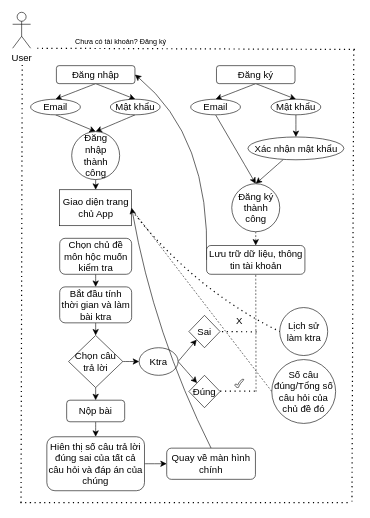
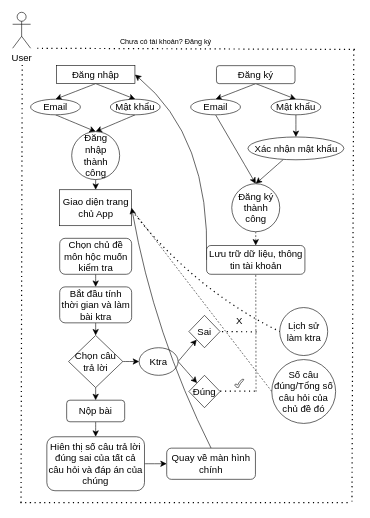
  <mxCell id="0" />
  <mxCell id="1" parent="0" />
  <mxCell id="2" value="User&lt;br&gt;" style="shape=umlActor;verticalLabelPosition=bottom;verticalAlign=top;html=1;outlineConnect=0;fontSize=16;" vertex="1" parent="1"><mxGeometry x="20" y="20" width="30" height="60" as="geometry" /></mxCell>
  <mxCell id="3" value="" style="endArrow=none;dashed=1;html=1;dashPattern=1 3;strokeWidth=2;rounded=0;fontSize=12;startSize=8;endSize=8;curved=1;" edge="1" parent="1"><mxGeometry width="50" height="50" relative="1" as="geometry"><mxPoint x="61" y="80" as="sourcePoint" /><mxPoint x="594" y="82" as="targetPoint" /></mxGeometry></mxCell>
  <mxCell id="4" value="" style="endArrow=none;dashed=1;html=1;dashPattern=1 3;strokeWidth=2;rounded=0;fontSize=12;startSize=8;endSize=8;curved=1;" edge="1" parent="1"><mxGeometry width="50" height="50" relative="1" as="geometry"><mxPoint x="36" y="108" as="sourcePoint" /><mxPoint x="34" y="842" as="targetPoint" /></mxGeometry></mxCell>
  <mxCell id="5" style="edgeStyle=none;curved=1;rounded=0;orthogonalLoop=1;jettySize=auto;html=1;exitX=0.5;exitY=1;exitDx=0;exitDy=0;entryX=0.5;entryY=0;entryDx=0;entryDy=0;fontSize=12;startSize=8;endSize=8;" edge="1" parent="1" source="7" target="23"><mxGeometry relative="1" as="geometry" /></mxCell>
  <mxCell id="6" style="edgeStyle=none;curved=1;rounded=0;orthogonalLoop=1;jettySize=auto;html=1;exitX=0.5;exitY=1;exitDx=0;exitDy=0;entryX=0.5;entryY=0;entryDx=0;entryDy=0;fontSize=12;startSize=8;endSize=8;" edge="1" parent="1" source="7" target="25"><mxGeometry relative="1" as="geometry" /></mxCell>
- <mxCell id="7" value="Đăng nhập" style="rounded=1;whiteSpace=wrap;html=1;fontSize=16;" vertex="1" parent="1"><mxGeometry x="93" y="109" width="131" height="30" as="geometry" /></mxCell>
- <mxCell id="8" value="&lt;font style=&quot;font-size: 12px;&quot;&gt;Chưa có tài khoản? Đăng ký&lt;/font&gt;" style="text;html=1;align=center;verticalAlign=middle;resizable=0;points=[];autosize=1;strokeColor=none;fillColor=none;fontSize=16;" vertex="1" parent="1"><mxGeometry x="115" y="52" width="170" height="31" as="geometry" /></mxCell>
+ <mxCell id="7" value="Đăng nhập" style="whiteSpace=wrap;html=1;fontSize=16;rounded=0;" vertex="1" parent="1"><mxGeometry x="93" y="109" width="131" height="30" as="geometry" /></mxCell>
+ <mxCell id="8" value="&lt;font style=&quot;font-size: 12px;&quot;&gt;Chưa có tài khoản? Đăng ký&lt;/font&gt;" style="text;html=1;align=center;verticalAlign=middle;resizable=0;points=[];autosize=1;strokeColor=none;fillColor=none;fontSize=16;" vertex="1" parent="1"><mxGeometry x="190" y="52" width="170" height="31" as="geometry" /></mxCell>
  <mxCell id="9" style="edgeStyle=none;curved=1;rounded=0;orthogonalLoop=1;jettySize=auto;html=1;entryX=0.5;entryY=0;entryDx=0;entryDy=0;fontSize=12;startSize=8;endSize=8;exitX=0.5;exitY=1;exitDx=0;exitDy=0;" edge="1" parent="1" source="11" target="13"><mxGeometry relative="1" as="geometry"><mxPoint x="426" y="165" as="sourcePoint" /></mxGeometry></mxCell>
  <mxCell id="10" style="edgeStyle=none;curved=1;rounded=0;orthogonalLoop=1;jettySize=auto;html=1;exitX=0.5;exitY=1;exitDx=0;exitDy=0;entryX=0.5;entryY=0;entryDx=0;entryDy=0;fontSize=12;startSize=8;endSize=8;" edge="1" parent="1" source="11" target="15"><mxGeometry relative="1" as="geometry" /></mxCell>
  <mxCell id="11" value="Đăng ký" style="rounded=1;whiteSpace=wrap;html=1;fontSize=16;" vertex="1" parent="1"><mxGeometry x="360" y="109" width="131" height="30" as="geometry" /></mxCell>
  <mxCell id="12" style="edgeStyle=none;curved=1;rounded=0;orthogonalLoop=1;jettySize=auto;html=1;exitX=0.5;exitY=1;exitDx=0;exitDy=0;entryX=0.5;entryY=0;entryDx=0;entryDy=0;fontSize=12;startSize=8;endSize=8;" edge="1" parent="1" source="13" target="19"><mxGeometry relative="1" as="geometry" /></mxCell>
  <mxCell id="13" value="Email" style="ellipse;whiteSpace=wrap;html=1;fontSize=16;" vertex="1" parent="1"><mxGeometry x="317" y="165" width="83" height="26" as="geometry" /></mxCell>
  <mxCell id="14" style="edgeStyle=none;curved=1;rounded=0;orthogonalLoop=1;jettySize=auto;html=1;exitX=0.5;exitY=1;exitDx=0;exitDy=0;entryX=0.5;entryY=0;entryDx=0;entryDy=0;fontSize=12;startSize=8;endSize=8;" edge="1" parent="1" source="15" target="17"><mxGeometry relative="1" as="geometry" /></mxCell>
  <mxCell id="15" value="Mật khẩu" style="ellipse;whiteSpace=wrap;html=1;fontSize=16;" vertex="1" parent="1"><mxGeometry x="451" y="165" width="83" height="26" as="geometry" /></mxCell>
  <mxCell id="16" value="" style="edgeStyle=none;curved=1;rounded=0;orthogonalLoop=1;jettySize=auto;html=1;fontSize=12;startSize=8;endSize=8;entryX=0.5;entryY=0;entryDx=0;entryDy=0;" edge="1" parent="1" source="17" target="19"><mxGeometry relative="1" as="geometry"><mxPoint x="426" y="303" as="targetPoint" /></mxGeometry></mxCell>
  <mxCell id="17" value="Xác nhận mật khẩu" style="ellipse;whiteSpace=wrap;html=1;fontSize=16;" vertex="1" parent="1"><mxGeometry x="412.5" y="228" width="160" height="38" as="geometry" /></mxCell>
  <mxCell id="18" style="edgeStyle=none;curved=1;rounded=0;orthogonalLoop=1;jettySize=auto;html=1;exitX=0.5;exitY=1;exitDx=0;exitDy=0;entryX=0.5;entryY=0;entryDx=0;entryDy=0;fontSize=12;startSize=8;endSize=8;dashed=1;" edge="1" parent="1" source="19" target="21"><mxGeometry relative="1" as="geometry" /></mxCell>
  <mxCell id="19" value="Đăng ký thành công" style="ellipse;whiteSpace=wrap;html=1;fontSize=16;" vertex="1" parent="1"><mxGeometry x="385.5" y="306" width="80" height="80" as="geometry" /></mxCell>
  <mxCell id="20" style="edgeStyle=none;curved=1;rounded=0;orthogonalLoop=1;jettySize=auto;html=1;exitX=0;exitY=0.5;exitDx=0;exitDy=0;entryX=1;entryY=0.5;entryDx=0;entryDy=0;fontSize=12;startSize=8;endSize=8;" edge="1" parent="1" source="21" target="7"><mxGeometry relative="1" as="geometry"><Array as="points"><mxPoint x="350" y="228" /></Array></mxGeometry></mxCell>
  <mxCell id="21" value="Lưu trữ dữ liệu, thông tin tài khoản" style="rounded=1;whiteSpace=wrap;html=1;fontSize=16;" vertex="1" parent="1"><mxGeometry x="343.5" y="409" width="164" height="48" as="geometry" /></mxCell>
  <mxCell id="22" style="edgeStyle=none;curved=1;rounded=0;orthogonalLoop=1;jettySize=auto;html=1;exitX=0.5;exitY=1;exitDx=0;exitDy=0;entryX=0.5;entryY=0;entryDx=0;entryDy=0;fontSize=12;startSize=8;endSize=8;" edge="1" parent="1" source="23" target="27"><mxGeometry relative="1" as="geometry" /></mxCell>
  <mxCell id="23" value="Email" style="ellipse;whiteSpace=wrap;html=1;fontSize=16;" vertex="1" parent="1"><mxGeometry x="50" y="165" width="83" height="26" as="geometry" /></mxCell>
  <mxCell id="24" style="edgeStyle=none;curved=1;rounded=0;orthogonalLoop=1;jettySize=auto;html=1;exitX=0.5;exitY=1;exitDx=0;exitDy=0;entryX=0.5;entryY=0;entryDx=0;entryDy=0;fontSize=12;startSize=8;endSize=8;" edge="1" parent="1" source="25" target="27"><mxGeometry relative="1" as="geometry" /></mxCell>
  <mxCell id="25" value="Mật khẩu" style="ellipse;whiteSpace=wrap;html=1;fontSize=16;" vertex="1" parent="1"><mxGeometry x="183" y="165" width="83" height="26" as="geometry" /></mxCell>
  <mxCell id="26" style="edgeStyle=none;curved=1;rounded=0;orthogonalLoop=1;jettySize=auto;html=1;exitX=0.5;exitY=1;exitDx=0;exitDy=0;entryX=0.5;entryY=0;entryDx=0;entryDy=0;fontSize=12;startSize=8;endSize=8;" edge="1" parent="1" source="27" target="28"><mxGeometry relative="1" as="geometry" /></mxCell>
  <mxCell id="27" value="Đăng nhập thành công" style="ellipse;whiteSpace=wrap;html=1;aspect=fixed;fontSize=16;" vertex="1" parent="1"><mxGeometry x="118.5" y="219" width="80" height="80" as="geometry" /></mxCell>
  <mxCell id="28" value="Giao diện trang chủ App" style="rounded=0;whiteSpace=wrap;html=1;fontSize=16;" vertex="1" parent="1"><mxGeometry x="98.5" y="316" width="120" height="60" as="geometry" /></mxCell>
  <mxCell id="29" style="edgeStyle=none;curved=1;rounded=0;orthogonalLoop=1;jettySize=auto;html=1;exitX=0.5;exitY=1;exitDx=0;exitDy=0;entryX=0.5;entryY=0;entryDx=0;entryDy=0;fontSize=12;startSize=8;endSize=8;" edge="1" parent="1" source="30" target="32"><mxGeometry relative="1" as="geometry" /></mxCell>
  <mxCell id="30" value="Chọn chủ đề môn hộc muốn kiểm tra" style="rounded=1;whiteSpace=wrap;html=1;fontSize=16;" vertex="1" parent="1"><mxGeometry x="98.5" y="397" width="120" height="60" as="geometry" /></mxCell>
  <mxCell id="31" style="edgeStyle=none;curved=1;rounded=0;orthogonalLoop=1;jettySize=auto;html=1;exitX=0.5;exitY=1;exitDx=0;exitDy=0;entryX=0.5;entryY=0;entryDx=0;entryDy=0;fontSize=12;startSize=8;endSize=8;" edge="1" parent="1" source="32" target="35"><mxGeometry relative="1" as="geometry" /></mxCell>
  <mxCell id="32" value="Bắt đầu tính thời gian và làm bài ktra" style="rounded=1;whiteSpace=wrap;html=1;fontSize=16;" vertex="1" parent="1"><mxGeometry x="98.5" y="478" width="120" height="60" as="geometry" /></mxCell>
  <mxCell id="33" style="edgeStyle=none;curved=1;rounded=0;orthogonalLoop=1;jettySize=auto;html=1;exitX=1;exitY=0.5;exitDx=0;exitDy=0;entryX=0;entryY=0.5;entryDx=0;entryDy=0;fontSize=12;startSize=8;endSize=8;" edge="1" parent="1" source="35" target="38"><mxGeometry relative="1" as="geometry" /></mxCell>
  <mxCell id="34" style="edgeStyle=none;curved=1;rounded=0;orthogonalLoop=1;jettySize=auto;html=1;exitX=0.5;exitY=1;exitDx=0;exitDy=0;entryX=0.5;entryY=0;entryDx=0;entryDy=0;fontSize=12;startSize=8;endSize=8;" edge="1" parent="1" source="35" target="47"><mxGeometry relative="1" as="geometry" /></mxCell>
  <mxCell id="35" value="Chọn câu trả lời" style="rhombus;whiteSpace=wrap;html=1;fontSize=16;" vertex="1" parent="1"><mxGeometry x="113.25" y="559" width="90.5" height="87" as="geometry" /></mxCell>
  <mxCell id="36" style="edgeStyle=none;curved=1;rounded=0;orthogonalLoop=1;jettySize=auto;html=1;exitX=1;exitY=0.5;exitDx=0;exitDy=0;entryX=0;entryY=1;entryDx=0;entryDy=0;fontSize=12;startSize=8;endSize=8;" edge="1" parent="1" source="38" target="39"><mxGeometry relative="1" as="geometry" /></mxCell>
  <mxCell id="37" style="edgeStyle=none;curved=1;rounded=0;orthogonalLoop=1;jettySize=auto;html=1;exitX=1;exitY=0.5;exitDx=0;exitDy=0;fontSize=12;startSize=8;endSize=8;" edge="1" parent="1" source="38" target="40"><mxGeometry relative="1" as="geometry" /></mxCell>
  <mxCell id="38" value="Ktra" style="ellipse;whiteSpace=wrap;html=1;aspect=fixed;fontSize=16;" vertex="1" parent="1"><mxGeometry x="231" y="579.5" width="65" height="46" as="geometry" /></mxCell>
  <mxCell id="39" value="Sai" style="rhombus;whiteSpace=wrap;html=1;fontSize=16;" vertex="1" parent="1"><mxGeometry x="314" y="525.5" width="52" height="54" as="geometry" /></mxCell>
  <mxCell id="40" value="Đúng" style="rhombus;whiteSpace=wrap;html=1;fontSize=16;" vertex="1" parent="1"><mxGeometry x="314" y="625.5" width="52" height="54" as="geometry" /></mxCell>
  <mxCell id="41" value="" style="endArrow=none;dashed=1;html=1;dashPattern=1 3;strokeWidth=2;rounded=0;fontSize=12;startSize=8;endSize=8;curved=1;entryX=1;entryY=0.5;entryDx=0;entryDy=0;" edge="1" parent="1" target="39"><mxGeometry width="50" height="50" relative="1" as="geometry"><mxPoint x="427" y="553" as="sourcePoint" /><mxPoint x="358" y="518" as="targetPoint" /></mxGeometry></mxCell>
  <mxCell id="42" value="" style="endArrow=none;dashed=1;html=1;dashPattern=1 3;strokeWidth=2;rounded=0;fontSize=12;startSize=8;endSize=8;curved=1;entryX=1;entryY=0.5;entryDx=0;entryDy=0;" edge="1" parent="1"><mxGeometry width="50" height="50" relative="1" as="geometry"><mxPoint x="424" y="652" as="sourcePoint" /><mxPoint x="366" y="652" as="targetPoint" /></mxGeometry></mxCell>
  <mxCell id="43" value="X" style="text;html=1;align=center;verticalAlign=middle;resizable=0;points=[];autosize=1;strokeColor=none;fillColor=none;fontSize=16;" vertex="1" parent="1"><mxGeometry x="383.5" y="519" width="29" height="31" as="geometry" /></mxCell>
  <mxCell id="44" value="" style="verticalLabelPosition=bottom;verticalAlign=top;html=1;shape=mxgraph.basic.tick;fontSize=16;" vertex="1" parent="1"><mxGeometry x="390.25" y="632" width="15.5" height="14" as="geometry" /></mxCell>
  <mxCell id="45" value="" style="endArrow=none;dashed=1;html=1;rounded=0;fontSize=12;startSize=8;endSize=8;curved=1;entryX=0.5;entryY=1;entryDx=0;entryDy=0;" edge="1" parent="1" target="21"><mxGeometry width="50" height="50" relative="1" as="geometry"><mxPoint x="426" y="653" as="sourcePoint" /><mxPoint x="358" y="541" as="targetPoint" /></mxGeometry></mxCell>
  <mxCell id="46" style="edgeStyle=none;curved=1;rounded=0;orthogonalLoop=1;jettySize=auto;html=1;exitX=0.5;exitY=1;exitDx=0;exitDy=0;entryX=0.5;entryY=0;entryDx=0;entryDy=0;fontSize=12;startSize=8;endSize=8;" edge="1" parent="1" source="47" target="49"><mxGeometry relative="1" as="geometry" /></mxCell>
  <mxCell id="47" value="Nộp bài" style="rounded=1;whiteSpace=wrap;html=1;fontSize=16;" vertex="1" parent="1"><mxGeometry x="110.13" y="667" width="96.75" height="36" as="geometry" /></mxCell>
  <mxCell id="48" style="edgeStyle=none;curved=1;rounded=0;orthogonalLoop=1;jettySize=auto;html=1;exitX=1;exitY=0.5;exitDx=0;exitDy=0;entryX=0;entryY=0.5;entryDx=0;entryDy=0;fontSize=12;startSize=8;endSize=8;" edge="1" parent="1" source="49" target="51"><mxGeometry relative="1" as="geometry" /></mxCell>
  <mxCell id="49" value="&lt;div style=&quot;&quot;&gt;&lt;span style=&quot;background-color: initial;&quot;&gt;Hiên thị số câu trả lời đúng sai của tất cả câu hỏi và đáp án của chúng&lt;/span&gt;&lt;/div&gt;" style="rounded=1;whiteSpace=wrap;html=1;fontSize=16;align=center;" vertex="1" parent="1"><mxGeometry x="77.07" y="728" width="162.87" height="90" as="geometry" /></mxCell>
  <mxCell id="50" style="edgeStyle=none;curved=1;rounded=0;orthogonalLoop=1;jettySize=auto;html=1;exitX=0.5;exitY=0;exitDx=0;exitDy=0;entryX=1;entryY=0.5;entryDx=0;entryDy=0;fontSize=12;startSize=8;endSize=8;" edge="1" parent="1" source="51" target="28"><mxGeometry relative="1" as="geometry"><Array as="points"><mxPoint x="256" y="557" /></Array></mxGeometry></mxCell>
  <mxCell id="51" value="&lt;div style=&quot;&quot;&gt;&lt;span style=&quot;background-color: initial;&quot;&gt;Quay về màn hình chính&lt;/span&gt;&lt;/div&gt;" style="rounded=1;whiteSpace=wrap;html=1;fontSize=16;align=center;" vertex="1" parent="1"><mxGeometry x="277" y="747" width="148" height="52" as="geometry" /></mxCell>
  <mxCell id="52" value="Lịch sử làm ktra" style="ellipse;whiteSpace=wrap;html=1;aspect=fixed;fontSize=16;" vertex="1" parent="1"><mxGeometry x="465.5" y="512.5" width="80" height="80" as="geometry" /></mxCell>
  <mxCell id="53" value="Số câu đúng/Tổng số câu hỏi của chủ đề đó" style="ellipse;whiteSpace=wrap;html=1;aspect=fixed;fontSize=16;" vertex="1" parent="1"><mxGeometry x="452.25" y="599.25" width="106.5" height="106.5" as="geometry" /></mxCell>
  <mxCell id="54" value="" style="endArrow=none;dashed=1;html=1;dashPattern=1 3;strokeWidth=2;rounded=0;fontSize=12;startSize=8;endSize=8;curved=1;entryX=0;entryY=0.5;entryDx=0;entryDy=0;" edge="1" parent="1" target="52"><mxGeometry width="50" height="50" relative="1" as="geometry"><mxPoint x="219" y="351" as="sourcePoint" /><mxPoint x="460" y="455" as="targetPoint" /><Array as="points"><mxPoint x="323" y="483" /></Array></mxGeometry></mxCell>
  <mxCell id="55" value="" style="endArrow=none;dashed=1;html=1;rounded=0;fontSize=12;startSize=8;endSize=8;curved=1;entryX=0;entryY=0.5;entryDx=0;entryDy=0;" edge="1" parent="1" target="53"><mxGeometry width="50" height="50" relative="1" as="geometry"><mxPoint x="220" y="350" as="sourcePoint" /><mxPoint x="460" y="455" as="targetPoint" /></mxGeometry></mxCell>
  <mxCell id="56" value="" style="endArrow=none;dashed=1;html=1;dashPattern=1 3;strokeWidth=2;rounded=0;fontSize=12;startSize=8;endSize=8;curved=1;" edge="1" parent="1"><mxGeometry width="50" height="50" relative="1" as="geometry"><mxPoint x="586" y="836" as="sourcePoint" /><mxPoint x="589" y="81" as="targetPoint" /></mxGeometry></mxCell>
  <mxCell id="57" value="" style="endArrow=none;dashed=1;html=1;dashPattern=1 3;strokeWidth=2;rounded=0;fontSize=12;startSize=8;endSize=8;curved=1;" edge="1" parent="1"><mxGeometry width="50" height="50" relative="1" as="geometry"><mxPoint x="33" y="838" as="sourcePoint" /><mxPoint x="585" y="838" as="targetPoint" /></mxGeometry></mxCell>
